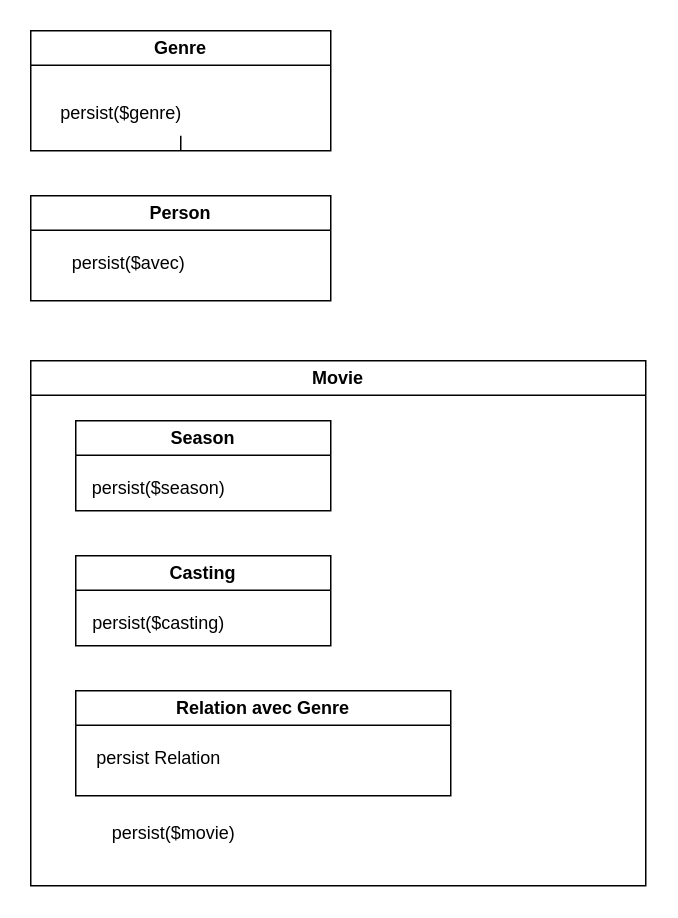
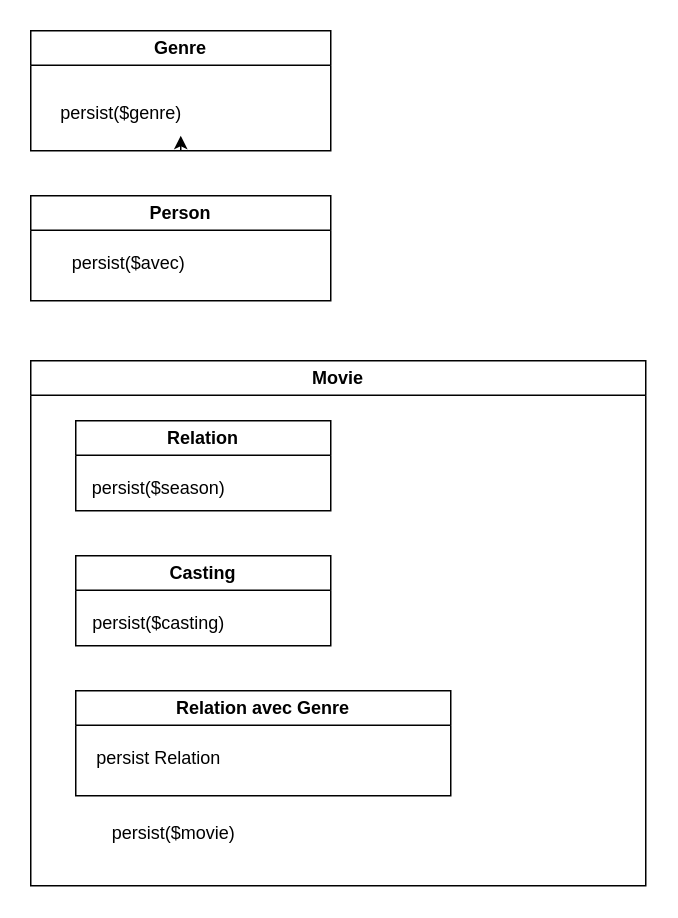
  <mxCell id="0" />
  <mxCell id="1" parent="0" />
  <mxCell id="2" value="Genre" style="swimlane;whiteSpace=wrap;html=1;" vertex="1" parent="1"><mxGeometry x="20" y="20" width="200" height="80" as="geometry" /></mxCell>
  <mxCell id="3" value="persist($genre)" style="text;html=1;align=center;verticalAlign=middle;resizable=0;points=[];autosize=1;strokeColor=none;fillColor=none;" vertex="1" parent="2"><mxGeometry x="10" y="40" width="100" height="30" as="geometry" /></mxCell>
- <mxCell id="4" style="edgeStyle=orthogonalEdgeStyle;rounded=0;orthogonalLoop=1;jettySize=auto;html=1;entryX=0.9;entryY=1;entryDx=0;entryDy=0;entryPerimeter=0;endArrow=none;" edge="1" parent="2" source="2" target="3"><mxGeometry relative="1" as="geometry" /></mxCell>
+ <mxCell id="4" style="edgeStyle=orthogonalEdgeStyle;rounded=0;orthogonalLoop=1;jettySize=auto;html=1;entryX=0.9;entryY=1;entryDx=0;entryDy=0;entryPerimeter=0;" edge="1" parent="2" source="2" target="3"><mxGeometry relative="1" as="geometry" /></mxCell>
  <mxCell id="5" value="Person" style="swimlane;whiteSpace=wrap;html=1;" vertex="1" parent="1"><mxGeometry x="20" y="130" width="200" height="70" as="geometry" /></mxCell>
  <mxCell id="6" value="persist($avec)" style="text;html=1;align=center;verticalAlign=middle;resizable=0;points=[];autosize=1;strokeColor=none;fillColor=none;" vertex="1" parent="5"><mxGeometry x="10" y="30" width="110" height="30" as="geometry" /></mxCell>
  <mxCell id="7" value="Movie" style="swimlane;whiteSpace=wrap;html=1;" vertex="1" parent="1"><mxGeometry x="20" y="240" width="410" height="350" as="geometry" /></mxCell>
- <mxCell id="8" value="Season" style="swimlane;whiteSpace=wrap;html=1;" vertex="1" parent="7"><mxGeometry x="30" y="40" width="170" height="60" as="geometry" /></mxCell>
+ <mxCell id="8" value="Relation" style="swimlane;whiteSpace=wrap;html=1;" vertex="1" parent="7"><mxGeometry x="30" y="40" width="170" height="60" as="geometry" /></mxCell>
  <mxCell id="9" value="persist($season)" style="text;html=1;align=center;verticalAlign=middle;resizable=0;points=[];autosize=1;strokeColor=none;fillColor=none;" vertex="1" parent="8"><mxGeometry y="30" width="110" height="30" as="geometry" /></mxCell>
  <mxCell id="10" value="Casting" style="swimlane;whiteSpace=wrap;html=1;" vertex="1" parent="7"><mxGeometry x="30" y="130" width="170" height="60" as="geometry" /></mxCell>
  <mxCell id="11" value="persist($casting)" style="text;html=1;align=center;verticalAlign=middle;resizable=0;points=[];autosize=1;strokeColor=none;fillColor=none;" vertex="1" parent="10"><mxGeometry y="30" width="110" height="30" as="geometry" /></mxCell>
  <mxCell id="12" value="Relation avec Genre" style="swimlane;whiteSpace=wrap;html=1;" vertex="1" parent="7"><mxGeometry x="30" y="220" width="250" height="70" as="geometry" /></mxCell>
  <mxCell id="13" value="persist Relation" style="text;html=1;align=center;verticalAlign=middle;resizable=0;points=[];autosize=1;strokeColor=none;fillColor=none;" vertex="1" parent="12"><mxGeometry y="30" width="110" height="30" as="geometry" /></mxCell>
  <mxCell id="14" value="persist($movie)" style="text;html=1;align=center;verticalAlign=middle;resizable=0;points=[];autosize=1;strokeColor=none;fillColor=none;" vertex="1" parent="7"><mxGeometry x="40" y="300" width="110" height="30" as="geometry" /></mxCell>
